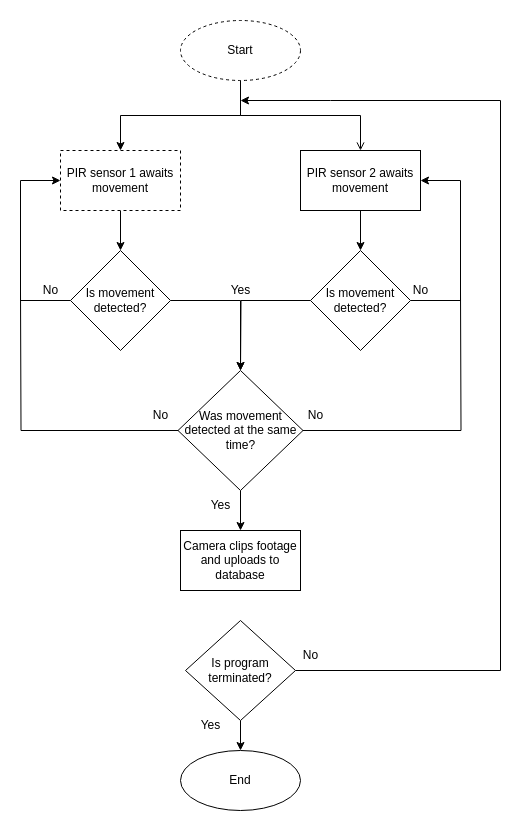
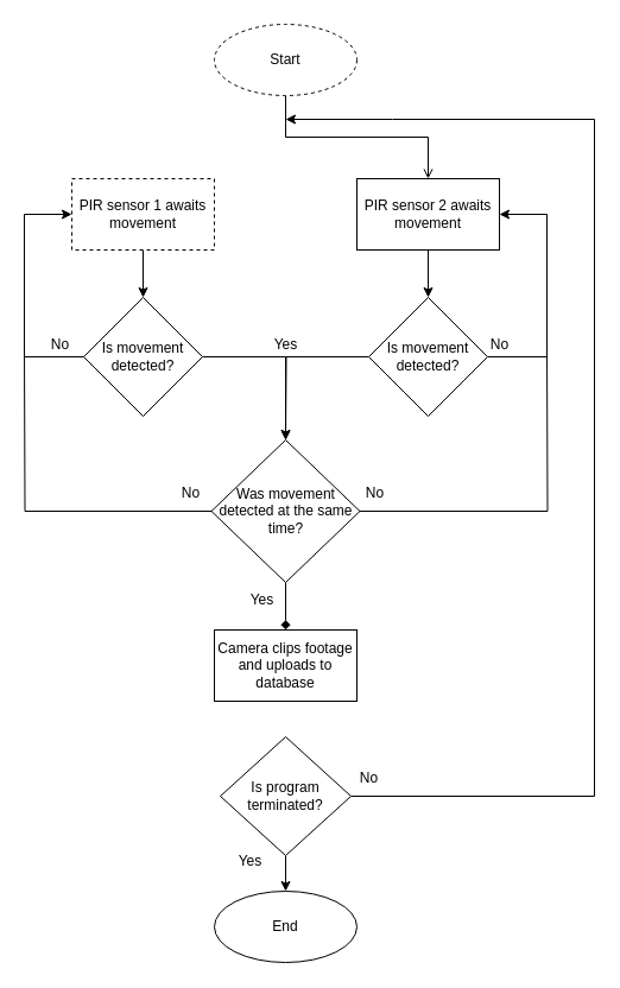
  <mxCell id="0" />
  <mxCell id="1" parent="0" />
- <mxCell id="2" style="edgeStyle=orthogonalEdgeStyle;rounded=0;orthogonalLoop=1;jettySize=auto;html=1;entryX=0.5;entryY=0;entryDx=0;entryDy=0;" edge="1" parent="1" source="4" target="6"><mxGeometry relative="1" as="geometry" /></mxCell>
  <mxCell id="3" style="edgeStyle=orthogonalEdgeStyle;rounded=0;orthogonalLoop=1;jettySize=auto;html=1;exitX=0.5;exitY=1;exitDx=0;exitDy=0;endArrow=open;" edge="1" parent="1" source="4" target="8"><mxGeometry relative="1" as="geometry" /></mxCell>
  <mxCell id="4" value="Start" style="ellipse;whiteSpace=wrap;html=1;dashed=1;" vertex="1" parent="1"><mxGeometry x="180" y="20" width="120" height="60" as="geometry" /></mxCell>
  <mxCell id="5" style="edgeStyle=orthogonalEdgeStyle;rounded=0;orthogonalLoop=1;jettySize=auto;html=1;entryX=0.5;entryY=0;entryDx=0;entryDy=0;" edge="1" parent="1" source="6" target="11"><mxGeometry relative="1" as="geometry" /></mxCell>
  <mxCell id="6" value="PIR sensor 1 awaits movement" style="whiteSpace=wrap;html=1;dashed=1;" vertex="1" parent="1"><mxGeometry x="60" y="150" width="120" height="60" as="geometry" /></mxCell>
  <mxCell id="7" style="edgeStyle=orthogonalEdgeStyle;rounded=0;orthogonalLoop=1;jettySize=auto;html=1;entryX=0.5;entryY=0;entryDx=0;entryDy=0;" edge="1" parent="1" source="8" target="20"><mxGeometry relative="1" as="geometry" /></mxCell>
  <mxCell id="8" value="PIR sensor 2 awaits movement" style="whiteSpace=wrap;html=1;" vertex="1" parent="1"><mxGeometry x="300" y="150" width="120" height="60" as="geometry" /></mxCell>
  <mxCell id="9" style="edgeStyle=orthogonalEdgeStyle;rounded=0;orthogonalLoop=1;jettySize=auto;html=1;entryX=0.5;entryY=0;entryDx=0;entryDy=0;" edge="1" parent="1" source="11" target="16"><mxGeometry relative="1" as="geometry" /></mxCell>
  <mxCell id="10" style="edgeStyle=orthogonalEdgeStyle;rounded=0;orthogonalLoop=1;jettySize=auto;html=1;entryX=0;entryY=0.5;entryDx=0;entryDy=0;" edge="1" parent="1" source="11" target="6"><mxGeometry relative="1" as="geometry"><mxPoint x="30" y="170" as="targetPoint" /><Array as="points"><mxPoint x="20" y="300" /><mxPoint x="20" y="180" /></Array></mxGeometry></mxCell>
  <mxCell id="11" value="Is movement detected?" style="rhombus;whiteSpace=wrap;html=1;" vertex="1" parent="1"><mxGeometry x="70" y="250" width="100" height="100" as="geometry" /></mxCell>
  <mxCell id="12" value="Camera clips footage and uploads to database" style="whiteSpace=wrap;html=1;" vertex="1" parent="1"><mxGeometry x="180" y="530" width="120" height="60" as="geometry" /></mxCell>
- <mxCell id="13" style="edgeStyle=orthogonalEdgeStyle;rounded=0;orthogonalLoop=1;jettySize=auto;html=1;entryX=0.5;entryY=0;entryDx=0;entryDy=0;" edge="1" parent="1" source="16" target="12"><mxGeometry relative="1" as="geometry" /></mxCell>
+ <mxCell id="13" style="edgeStyle=orthogonalEdgeStyle;rounded=0;orthogonalLoop=1;jettySize=auto;html=1;entryX=0.5;entryY=0;entryDx=0;entryDy=0;endArrow=diamond;" edge="1" parent="1" source="16" target="12"><mxGeometry relative="1" as="geometry" /></mxCell>
  <mxCell id="14" style="edgeStyle=orthogonalEdgeStyle;rounded=0;orthogonalLoop=1;jettySize=auto;html=1;endArrow=none;endFill=0;" edge="1" parent="1" source="16"><mxGeometry relative="1" as="geometry"><mxPoint x="20" y="290" as="targetPoint" /></mxGeometry></mxCell>
  <mxCell id="15" style="edgeStyle=orthogonalEdgeStyle;rounded=0;orthogonalLoop=1;jettySize=auto;html=1;endArrow=none;endFill=0;" edge="1" parent="1" source="16"><mxGeometry relative="1" as="geometry"><mxPoint x="460" y="290" as="targetPoint" /></mxGeometry></mxCell>
  <mxCell id="16" value="Was movement detected at the same time?" style="rhombus;whiteSpace=wrap;html=1;" vertex="1" parent="1"><mxGeometry x="177.5" y="370" width="125" height="120" as="geometry" /></mxCell>
  <mxCell id="17" value="End" style="ellipse;whiteSpace=wrap;html=1;" vertex="1" parent="1"><mxGeometry x="180" y="750" width="120" height="60" as="geometry" /></mxCell>
  <mxCell id="18" style="edgeStyle=orthogonalEdgeStyle;rounded=0;orthogonalLoop=1;jettySize=auto;html=1;" edge="1" parent="1" source="20"><mxGeometry relative="1" as="geometry"><mxPoint x="240" y="370" as="targetPoint" /></mxGeometry></mxCell>
  <mxCell id="19" style="edgeStyle=orthogonalEdgeStyle;rounded=0;orthogonalLoop=1;jettySize=auto;html=1;entryX=1;entryY=0.5;entryDx=0;entryDy=0;" edge="1" parent="1" source="20" target="8"><mxGeometry relative="1" as="geometry"><mxPoint x="450" y="180" as="targetPoint" /><Array as="points"><mxPoint x="460" y="300" /><mxPoint x="460" y="180" /></Array></mxGeometry></mxCell>
  <mxCell id="20" value="Is movement detected?" style="rhombus;whiteSpace=wrap;html=1;" vertex="1" parent="1"><mxGeometry x="310" y="250" width="100" height="100" as="geometry" /></mxCell>
  <mxCell id="21" style="edgeStyle=orthogonalEdgeStyle;rounded=0;orthogonalLoop=1;jettySize=auto;html=1;exitX=0.5;exitY=1;exitDx=0;exitDy=0;entryX=0.5;entryY=0;entryDx=0;entryDy=0;" edge="1" parent="1" source="23" target="17"><mxGeometry relative="1" as="geometry" /></mxCell>
  <mxCell id="22" style="edgeStyle=orthogonalEdgeStyle;rounded=0;orthogonalLoop=1;jettySize=auto;html=1;" edge="1" parent="1" source="23"><mxGeometry relative="1" as="geometry"><mxPoint x="240" y="100" as="targetPoint" /><Array as="points"><mxPoint x="500" y="670" /><mxPoint x="500" y="100" /><mxPoint x="330" y="100" /></Array></mxGeometry></mxCell>
  <mxCell id="23" value="Is program terminated?" style="rhombus;whiteSpace=wrap;html=1;" vertex="1" parent="1"><mxGeometry x="185" y="620" width="110" height="100" as="geometry" /></mxCell>
  <mxCell id="24" value="Yes" style="text;html=1;align=center;verticalAlign=middle;resizable=0;points=[];autosize=1;strokeColor=none;fillColor=none;" vertex="1" parent="1"><mxGeometry x="220" y="275" width="40" height="30" as="geometry" /></mxCell>
  <mxCell id="25" value="No" style="text;html=1;align=center;verticalAlign=middle;resizable=0;points=[];autosize=1;strokeColor=none;fillColor=none;" vertex="1" parent="1"><mxGeometry x="140" y="400" width="40" height="30" as="geometry" /></mxCell>
  <mxCell id="26" value="No" style="text;html=1;align=center;verticalAlign=middle;resizable=0;points=[];autosize=1;strokeColor=none;fillColor=none;" vertex="1" parent="1"><mxGeometry x="295" y="400" width="40" height="30" as="geometry" /></mxCell>
  <mxCell id="27" value="No" style="text;html=1;align=center;verticalAlign=middle;resizable=0;points=[];autosize=1;strokeColor=none;fillColor=none;" vertex="1" parent="1"><mxGeometry x="30" y="275" width="40" height="30" as="geometry" /></mxCell>
  <mxCell id="28" value="No" style="text;html=1;align=center;verticalAlign=middle;resizable=0;points=[];autosize=1;strokeColor=none;fillColor=none;" vertex="1" parent="1"><mxGeometry x="400" y="275" width="40" height="30" as="geometry" /></mxCell>
  <mxCell id="29" value="Yes" style="text;html=1;align=center;verticalAlign=middle;resizable=0;points=[];autosize=1;strokeColor=none;fillColor=none;" vertex="1" parent="1"><mxGeometry x="200" y="490" width="40" height="30" as="geometry" /></mxCell>
  <mxCell id="30" value="Yes" style="text;html=1;align=center;verticalAlign=middle;resizable=0;points=[];autosize=1;strokeColor=none;fillColor=none;" vertex="1" parent="1"><mxGeometry x="190" y="710" width="40" height="30" as="geometry" /></mxCell>
  <mxCell id="31" value="No" style="text;html=1;align=center;verticalAlign=middle;resizable=0;points=[];autosize=1;strokeColor=none;fillColor=none;" vertex="1" parent="1"><mxGeometry x="290" y="640" width="40" height="30" as="geometry" /></mxCell>
